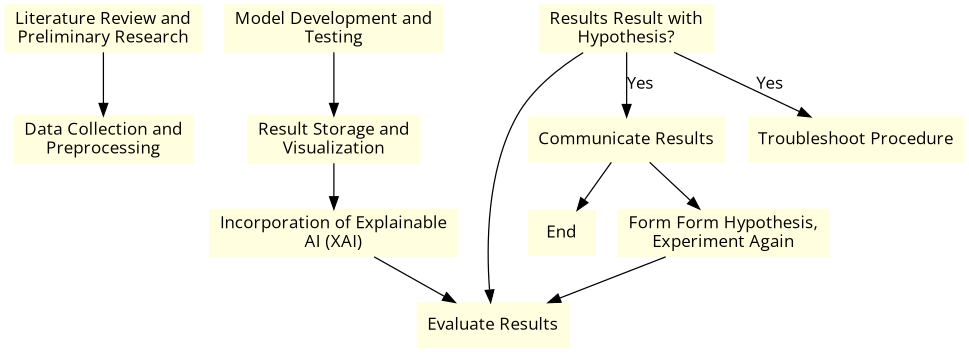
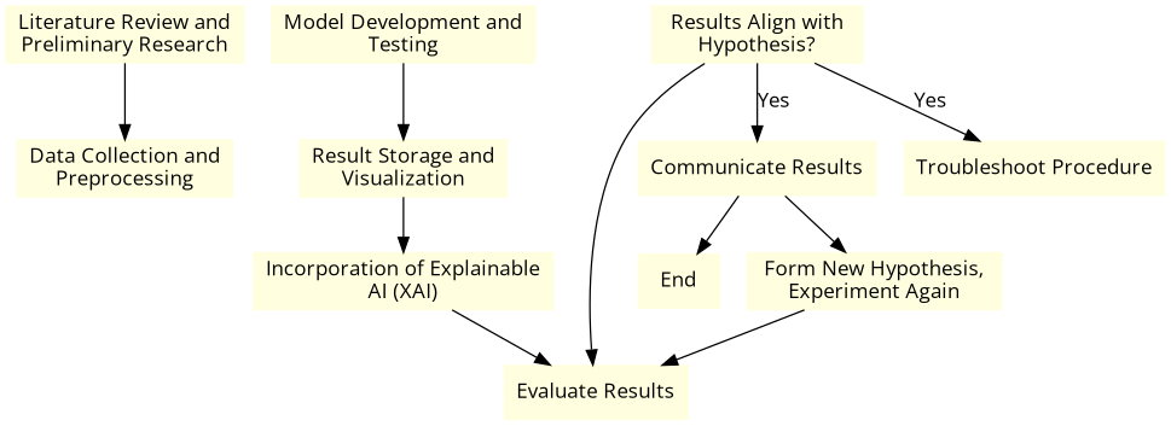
  digraph {
    fontname="Open Sans"
    node [color=lightyellow fontname="Open Sans" shape=box style=filled]
    edge [fontname="Open Sans"]
    n1 [label="Literature Review and\nPreliminary Research"]
    n2 [label="Data Collection and\nPreprocessing"]
    n3 [label="Model Development and\nTesting"]
    n4 [label="Result Storage and\nVisualization"]
    n5 [label="Incorporation of Explainable\nAI (XAI)"]
    n6 [label="Evaluate Results"]
-   n7 [label="Results Result with\nHypothesis?"]
+   n7 [label="Results Align with\nHypothesis?"]
    n8 [label="Communicate Results"]
    n9 [label="Troubleshoot Procedure"]
    n10 [label=End]
-   n11 [label="Form Form Hypothesis,\nExperiment Again"]
+   n11 [label="Form New Hypothesis,\nExperiment Again"]
    n1 -> n2
    n3 -> n4
    n4 -> n5
    n5 -> n6
    n7 -> n6
    n7 -> n8 [label=Yes]
    n7 -> n9 [label=Yes]
    n8 -> n10
    n8 -> n11
    n11 -> n6
  }
